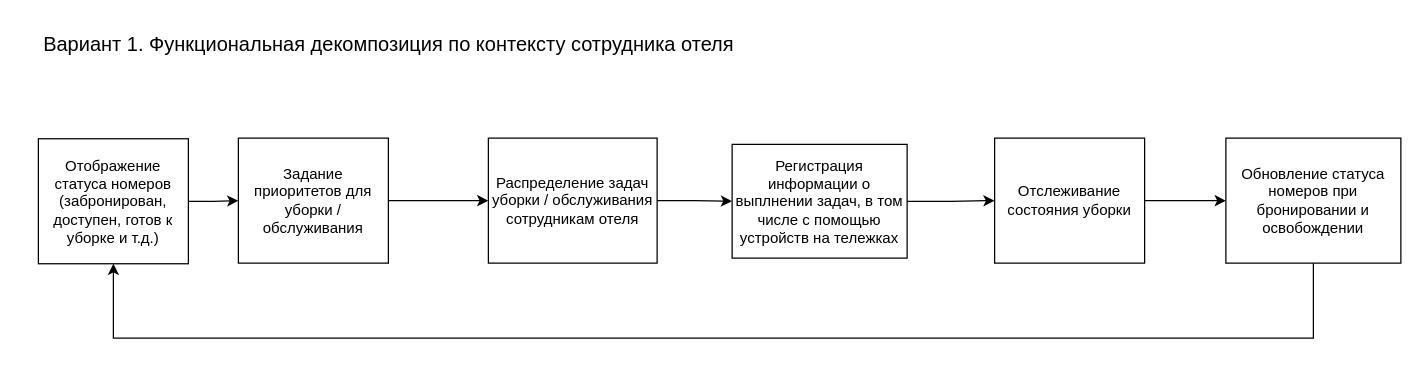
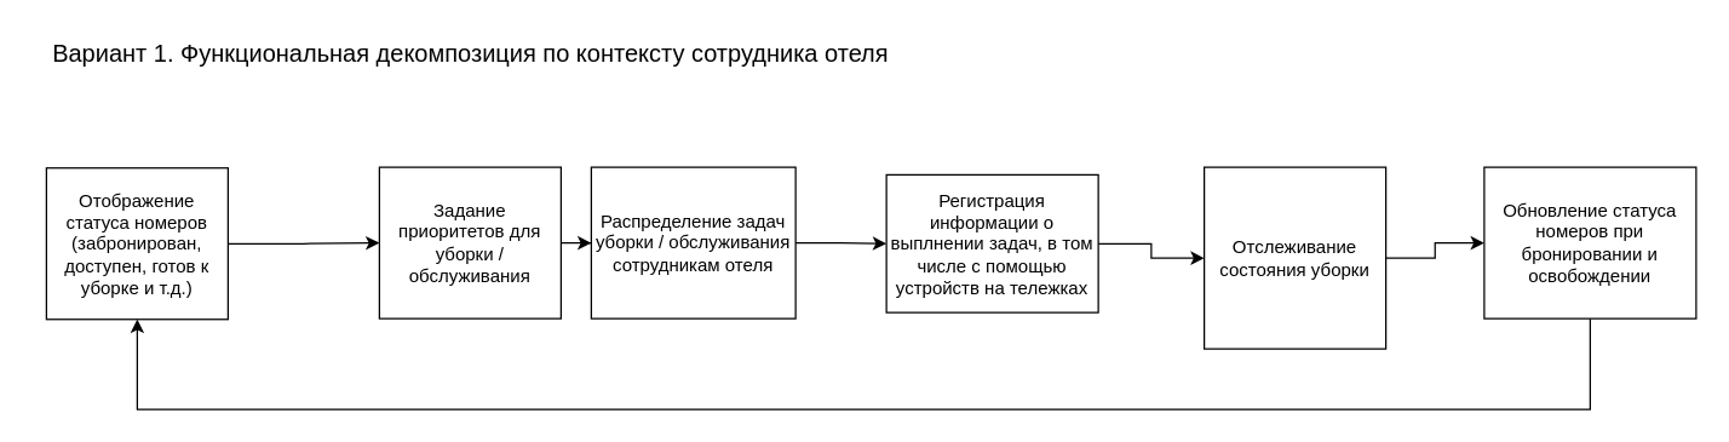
  <mxCell id="0" />
  <mxCell id="1" parent="0" />
  <mxCell id="2" style="edgeStyle=orthogonalEdgeStyle;rounded=0;orthogonalLoop=1;jettySize=auto;html=1;entryX=0;entryY=0.5;entryDx=0;entryDy=0;" parent="1" source="3" target="5" edge="1"><mxGeometry relative="1" as="geometry" /></mxCell>
- <mxCell id="3" value="Задание приоритетов для уборки / обслуживания" style="whiteSpace=wrap;html=1;" parent="1" vertex="1"><mxGeometry x="190" y="110" width="120" height="100" as="geometry" /></mxCell>
+ <mxCell id="3" value="Задание приоритетов для уборки / обслуживания" style="whiteSpace=wrap;html=1;" parent="1" vertex="1"><mxGeometry x="250" y="110" width="120" height="100" as="geometry" /></mxCell>
  <mxCell id="4" style="edgeStyle=orthogonalEdgeStyle;rounded=0;orthogonalLoop=1;jettySize=auto;html=1;exitX=1;exitY=0.5;exitDx=0;exitDy=0;entryX=0;entryY=0.5;entryDx=0;entryDy=0;" parent="1" source="5" target="7" edge="1"><mxGeometry relative="1" as="geometry" /></mxCell>
  <mxCell id="5" value="Распределение задач уборки / обслуживания сотрудникам отеля" style="whiteSpace=wrap;html=1;" parent="1" vertex="1"><mxGeometry x="390" y="110" width="135" height="100" as="geometry" /></mxCell>
  <mxCell id="6" style="edgeStyle=orthogonalEdgeStyle;rounded=0;orthogonalLoop=1;jettySize=auto;html=1;entryX=0;entryY=0.5;entryDx=0;entryDy=0;" parent="1" source="7" target="9" edge="1"><mxGeometry relative="1" as="geometry" /></mxCell>
  <mxCell id="7" value="Регистрация информации о выплнении задач, в том числе с помощью устройств на тележках" style="whiteSpace=wrap;html=1;" parent="1" vertex="1"><mxGeometry x="585" y="115" width="140" height="91" as="geometry" /></mxCell>
  <mxCell id="8" value="" style="edgeStyle=orthogonalEdgeStyle;rounded=0;orthogonalLoop=1;jettySize=auto;html=1;" edge="1" parent="1" source="9" target="14"><mxGeometry relative="1" as="geometry" /></mxCell>
- <mxCell id="9" value="Отслеживание состояния уборки" style="whiteSpace=wrap;html=1;" parent="1" vertex="1"><mxGeometry x="795" y="110" width="120" height="100" as="geometry" /></mxCell>
+ <mxCell id="9" value="Отслеживание состояния уборки" style="whiteSpace=wrap;html=1;" parent="1" vertex="1"><mxGeometry x="795" y="110" width="120" height="120" as="geometry" /></mxCell>
  <mxCell id="10" value="Вариант 1. Функциональная декомпозиция по контексту сотрудника отеля" style="text;html=1;align=center;verticalAlign=middle;resizable=0;points=[];autosize=1;strokeColor=none;fillColor=none;fontSize=16;" parent="1" vertex="1"><mxGeometry x="20" y="20" width="580" height="30" as="geometry" /></mxCell>
  <mxCell id="11" value="" style="edgeStyle=orthogonalEdgeStyle;rounded=0;orthogonalLoop=1;jettySize=auto;html=1;" edge="1" parent="1" source="12" target="3"><mxGeometry relative="1" as="geometry" /></mxCell>
  <mxCell id="12" value="Отображение статуса номеров (забронирован, доступен, готов к уборке и т.д.)" style="whiteSpace=wrap;html=1;" parent="1" vertex="1"><mxGeometry x="30" y="110.5" width="120" height="100" as="geometry" /></mxCell>
  <mxCell id="13" style="edgeStyle=orthogonalEdgeStyle;rounded=0;orthogonalLoop=1;jettySize=auto;html=1;entryX=0.5;entryY=1;entryDx=0;entryDy=0;" parent="1" source="14" target="12" edge="1"><mxGeometry relative="1" as="geometry"><Array as="points"><mxPoint x="1050" y="270" /><mxPoint x="90" y="270" /></Array></mxGeometry></mxCell>
  <mxCell id="14" value="Обновление статуса номеров при бронировании и освобождении" style="whiteSpace=wrap;html=1;" parent="1" vertex="1"><mxGeometry x="980" y="110" width="140" height="100" as="geometry" /></mxCell>
